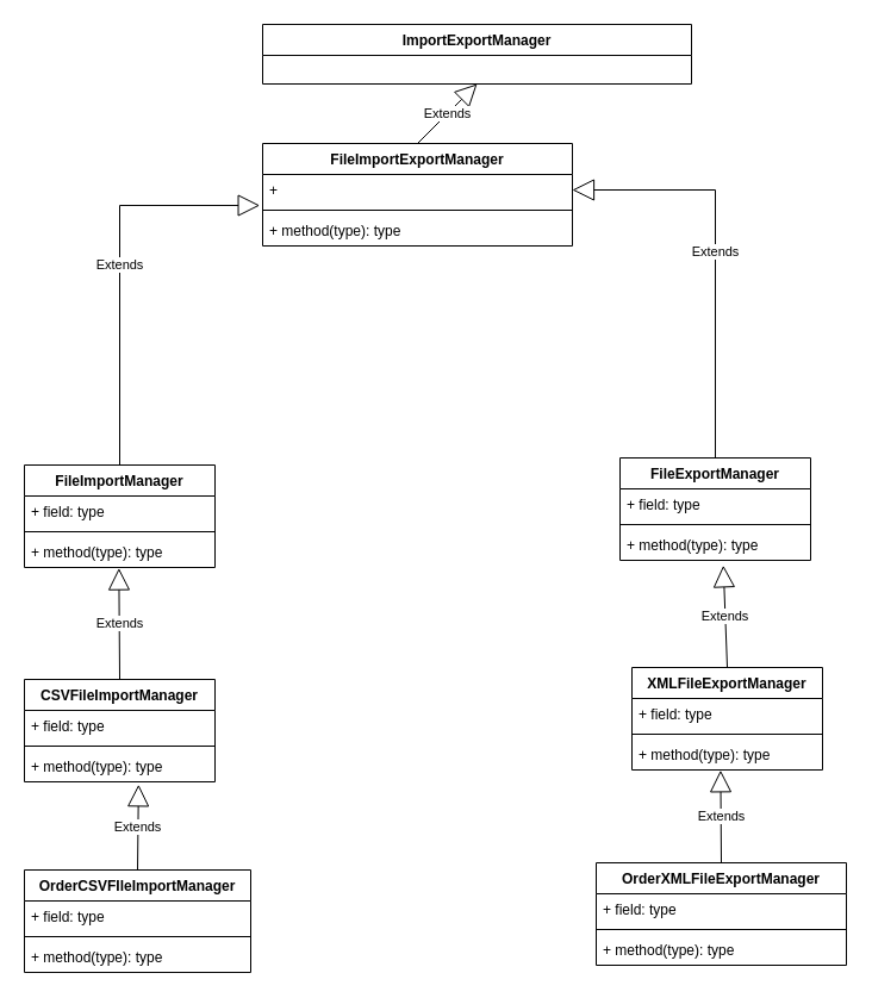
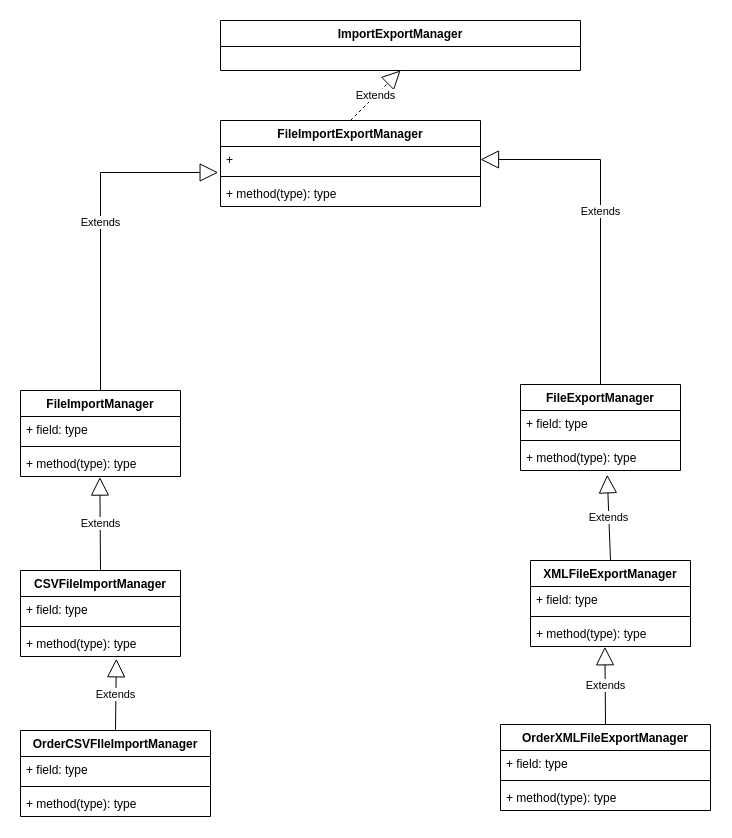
  <mxCell id="0" />
  <mxCell id="1" parent="0" />
  <mxCell id="2" value="FileImportExportManager" style="swimlane;fontStyle=1;align=center;verticalAlign=top;childLayout=stackLayout;horizontal=1;startSize=26;horizontalStack=0;resizeParent=1;resizeParentMax=0;resizeLast=0;collapsible=1;marginBottom=0;" vertex="1" parent="1"><mxGeometry x="220" y="120" width="260" height="86" as="geometry" /></mxCell>
  <mxCell id="3" value="+ " style="text;strokeColor=none;fillColor=none;align=left;verticalAlign=top;spacingLeft=4;spacingRight=4;overflow=hidden;rotatable=0;points=[[0,0.5],[1,0.5]];portConstraint=eastwest;" vertex="1" parent="2"><mxGeometry y="26" width="260" height="26" as="geometry" /></mxCell>
  <mxCell id="4" value="" style="line;strokeWidth=1;fillColor=none;align=left;verticalAlign=middle;spacingTop=-1;spacingLeft=3;spacingRight=3;rotatable=0;labelPosition=right;points=[];portConstraint=eastwest;" vertex="1" parent="2"><mxGeometry y="52" width="260" height="8" as="geometry" /></mxCell>
  <mxCell id="5" value="+ method(type): type" style="text;strokeColor=none;fillColor=none;align=left;verticalAlign=top;spacingLeft=4;spacingRight=4;overflow=hidden;rotatable=0;points=[[0,0.5],[1,0.5]];portConstraint=eastwest;" vertex="1" parent="2"><mxGeometry y="60" width="260" height="26" as="geometry" /></mxCell>
  <mxCell id="6" value="FileImportManager" style="swimlane;fontStyle=1;align=center;verticalAlign=top;childLayout=stackLayout;horizontal=1;startSize=26;horizontalStack=0;resizeParent=1;resizeParentMax=0;resizeLast=0;collapsible=1;marginBottom=0;" vertex="1" parent="1"><mxGeometry x="20" y="390" width="160" height="86" as="geometry" /></mxCell>
  <mxCell id="7" value="+ field: type" style="text;strokeColor=none;fillColor=none;align=left;verticalAlign=top;spacingLeft=4;spacingRight=4;overflow=hidden;rotatable=0;points=[[0,0.5],[1,0.5]];portConstraint=eastwest;" vertex="1" parent="6"><mxGeometry y="26" width="160" height="26" as="geometry" /></mxCell>
  <mxCell id="8" value="" style="line;strokeWidth=1;fillColor=none;align=left;verticalAlign=middle;spacingTop=-1;spacingLeft=3;spacingRight=3;rotatable=0;labelPosition=right;points=[];portConstraint=eastwest;" vertex="1" parent="6"><mxGeometry y="52" width="160" height="8" as="geometry" /></mxCell>
  <mxCell id="9" value="+ method(type): type" style="text;strokeColor=none;fillColor=none;align=left;verticalAlign=top;spacingLeft=4;spacingRight=4;overflow=hidden;rotatable=0;points=[[0,0.5],[1,0.5]];portConstraint=eastwest;" vertex="1" parent="6"><mxGeometry y="60" width="160" height="26" as="geometry" /></mxCell>
  <mxCell id="10" value="CSVFileImportManager" style="swimlane;fontStyle=1;align=center;verticalAlign=top;childLayout=stackLayout;horizontal=1;startSize=26;horizontalStack=0;resizeParent=1;resizeParentMax=0;resizeLast=0;collapsible=1;marginBottom=0;" vertex="1" parent="1"><mxGeometry x="20" y="570" width="160" height="86" as="geometry" /></mxCell>
  <mxCell id="11" value="+ field: type" style="text;strokeColor=none;fillColor=none;align=left;verticalAlign=top;spacingLeft=4;spacingRight=4;overflow=hidden;rotatable=0;points=[[0,0.5],[1,0.5]];portConstraint=eastwest;" vertex="1" parent="10"><mxGeometry y="26" width="160" height="26" as="geometry" /></mxCell>
  <mxCell id="12" value="" style="line;strokeWidth=1;fillColor=none;align=left;verticalAlign=middle;spacingTop=-1;spacingLeft=3;spacingRight=3;rotatable=0;labelPosition=right;points=[];portConstraint=eastwest;" vertex="1" parent="10"><mxGeometry y="52" width="160" height="8" as="geometry" /></mxCell>
  <mxCell id="13" value="+ method(type): type" style="text;strokeColor=none;fillColor=none;align=left;verticalAlign=top;spacingLeft=4;spacingRight=4;overflow=hidden;rotatable=0;points=[[0,0.5],[1,0.5]];portConstraint=eastwest;" vertex="1" parent="10"><mxGeometry y="60" width="160" height="26" as="geometry" /></mxCell>
  <mxCell id="14" value="FileExportManager" style="swimlane;fontStyle=1;align=center;verticalAlign=top;childLayout=stackLayout;horizontal=1;startSize=26;horizontalStack=0;resizeParent=1;resizeParentMax=0;resizeLast=0;collapsible=1;marginBottom=0;" vertex="1" parent="1"><mxGeometry x="520" y="384" width="160" height="86" as="geometry" /></mxCell>
  <mxCell id="15" value="+ field: type" style="text;strokeColor=none;fillColor=none;align=left;verticalAlign=top;spacingLeft=4;spacingRight=4;overflow=hidden;rotatable=0;points=[[0,0.5],[1,0.5]];portConstraint=eastwest;" vertex="1" parent="14"><mxGeometry y="26" width="160" height="26" as="geometry" /></mxCell>
  <mxCell id="16" value="" style="line;strokeWidth=1;fillColor=none;align=left;verticalAlign=middle;spacingTop=-1;spacingLeft=3;spacingRight=3;rotatable=0;labelPosition=right;points=[];portConstraint=eastwest;" vertex="1" parent="14"><mxGeometry y="52" width="160" height="8" as="geometry" /></mxCell>
  <mxCell id="17" value="+ method(type): type" style="text;strokeColor=none;fillColor=none;align=left;verticalAlign=top;spacingLeft=4;spacingRight=4;overflow=hidden;rotatable=0;points=[[0,0.5],[1,0.5]];portConstraint=eastwest;" vertex="1" parent="14"><mxGeometry y="60" width="160" height="26" as="geometry" /></mxCell>
  <mxCell id="18" value="XMLFileExportManager" style="swimlane;fontStyle=1;align=center;verticalAlign=top;childLayout=stackLayout;horizontal=1;startSize=26;horizontalStack=0;resizeParent=1;resizeParentMax=0;resizeLast=0;collapsible=1;marginBottom=0;" vertex="1" parent="1"><mxGeometry x="530" y="560" width="160" height="86" as="geometry" /></mxCell>
  <mxCell id="19" value="+ field: type" style="text;strokeColor=none;fillColor=none;align=left;verticalAlign=top;spacingLeft=4;spacingRight=4;overflow=hidden;rotatable=0;points=[[0,0.5],[1,0.5]];portConstraint=eastwest;" vertex="1" parent="18"><mxGeometry y="26" width="160" height="26" as="geometry" /></mxCell>
  <mxCell id="20" value="" style="line;strokeWidth=1;fillColor=none;align=left;verticalAlign=middle;spacingTop=-1;spacingLeft=3;spacingRight=3;rotatable=0;labelPosition=right;points=[];portConstraint=eastwest;" vertex="1" parent="18"><mxGeometry y="52" width="160" height="8" as="geometry" /></mxCell>
  <mxCell id="21" value="+ method(type): type" style="text;strokeColor=none;fillColor=none;align=left;verticalAlign=top;spacingLeft=4;spacingRight=4;overflow=hidden;rotatable=0;points=[[0,0.5],[1,0.5]];portConstraint=eastwest;" vertex="1" parent="18"><mxGeometry y="60" width="160" height="26" as="geometry" /></mxCell>
  <mxCell id="22" value="ImportExportManager" style="swimlane;fontStyle=1;align=center;verticalAlign=top;childLayout=stackLayout;horizontal=1;startSize=26;horizontalStack=0;resizeParent=1;resizeParentMax=0;resizeLast=0;collapsible=1;marginBottom=0;" vertex="1" parent="1"><mxGeometry x="220" y="20" width="360" height="50" as="geometry" /></mxCell>
  <mxCell id="23" value="Extends" style="endArrow=block;endSize=16;endFill=0;html=1;rounded=0;exitX=0.5;exitY=0;exitDx=0;exitDy=0;entryX=-0.009;entryY=1;entryDx=0;entryDy=0;entryPerimeter=0;" edge="1" parent="1" source="6" target="3"><mxGeometry width="160" relative="1" as="geometry"><mxPoint x="150" y="310" as="sourcePoint" /><mxPoint x="240" y="260" as="targetPoint" /><Array as="points"><mxPoint x="100" y="172" /></Array></mxGeometry></mxCell>
  <mxCell id="24" value="Extends" style="endArrow=block;endSize=16;endFill=0;html=1;rounded=0;exitX=0.5;exitY=0;exitDx=0;exitDy=0;entryX=1;entryY=0.5;entryDx=0;entryDy=0;" edge="1" parent="1" source="14" target="3"><mxGeometry width="160" relative="1" as="geometry"><mxPoint x="570" y="290" as="sourcePoint" /><mxPoint x="340" y="210" as="targetPoint" /><Array as="points"><mxPoint x="600" y="159" /></Array></mxGeometry></mxCell>
  <mxCell id="25" value="Extends" style="endArrow=block;endSize=16;endFill=0;html=1;rounded=0;exitX=0.5;exitY=0;exitDx=0;exitDy=0;entryX=0.496;entryY=1.022;entryDx=0;entryDy=0;entryPerimeter=0;" edge="1" parent="1" source="10" target="9"><mxGeometry width="160" relative="1" as="geometry"><mxPoint x="300" y="570" as="sourcePoint" /><mxPoint x="460" y="570" as="targetPoint" /></mxGeometry></mxCell>
  <mxCell id="26" value="Extends" style="endArrow=block;endSize=16;endFill=0;html=1;rounded=0;exitX=0.5;exitY=0;exitDx=0;exitDy=0;entryX=0.542;entryY=1.165;entryDx=0;entryDy=0;entryPerimeter=0;" edge="1" parent="1" source="18" target="17"><mxGeometry width="160" relative="1" as="geometry"><mxPoint x="630" y="510" as="sourcePoint" /><mxPoint x="790" y="510" as="targetPoint" /></mxGeometry></mxCell>
  <mxCell id="27" value="OrderCSVFIleImportManager" style="swimlane;fontStyle=1;align=center;verticalAlign=top;childLayout=stackLayout;horizontal=1;startSize=26;horizontalStack=0;resizeParent=1;resizeParentMax=0;resizeLast=0;collapsible=1;marginBottom=0;" vertex="1" parent="1"><mxGeometry x="20" y="730" width="190" height="86" as="geometry" /></mxCell>
  <mxCell id="28" value="+ field: type" style="text;strokeColor=none;fillColor=none;align=left;verticalAlign=top;spacingLeft=4;spacingRight=4;overflow=hidden;rotatable=0;points=[[0,0.5],[1,0.5]];portConstraint=eastwest;" vertex="1" parent="27"><mxGeometry y="26" width="190" height="26" as="geometry" /></mxCell>
  <mxCell id="29" value="" style="line;strokeWidth=1;fillColor=none;align=left;verticalAlign=middle;spacingTop=-1;spacingLeft=3;spacingRight=3;rotatable=0;labelPosition=right;points=[];portConstraint=eastwest;" vertex="1" parent="27"><mxGeometry y="52" width="190" height="8" as="geometry" /></mxCell>
  <mxCell id="30" value="+ method(type): type" style="text;strokeColor=none;fillColor=none;align=left;verticalAlign=top;spacingLeft=4;spacingRight=4;overflow=hidden;rotatable=0;points=[[0,0.5],[1,0.5]];portConstraint=eastwest;" vertex="1" parent="27"><mxGeometry y="60" width="190" height="26" as="geometry" /></mxCell>
  <mxCell id="31" value="OrderXMLFileExportManager" style="swimlane;fontStyle=1;align=center;verticalAlign=top;childLayout=stackLayout;horizontal=1;startSize=26;horizontalStack=0;resizeParent=1;resizeParentMax=0;resizeLast=0;collapsible=1;marginBottom=0;" vertex="1" parent="1"><mxGeometry x="500" y="724" width="210" height="86" as="geometry" /></mxCell>
  <mxCell id="32" value="+ field: type" style="text;strokeColor=none;fillColor=none;align=left;verticalAlign=top;spacingLeft=4;spacingRight=4;overflow=hidden;rotatable=0;points=[[0,0.5],[1,0.5]];portConstraint=eastwest;" vertex="1" parent="31"><mxGeometry y="26" width="210" height="26" as="geometry" /></mxCell>
  <mxCell id="33" value="" style="line;strokeWidth=1;fillColor=none;align=left;verticalAlign=middle;spacingTop=-1;spacingLeft=3;spacingRight=3;rotatable=0;labelPosition=right;points=[];portConstraint=eastwest;" vertex="1" parent="31"><mxGeometry y="52" width="210" height="8" as="geometry" /></mxCell>
  <mxCell id="34" value="+ method(type): type" style="text;strokeColor=none;fillColor=none;align=left;verticalAlign=top;spacingLeft=4;spacingRight=4;overflow=hidden;rotatable=0;points=[[0,0.5],[1,0.5]];portConstraint=eastwest;" vertex="1" parent="31"><mxGeometry y="60" width="210" height="26" as="geometry" /></mxCell>
- <mxCell id="35" value="Extends" style="endArrow=block;endSize=16;endFill=0;html=1;rounded=0;entryX=0.5;entryY=1;entryDx=0;entryDy=0;exitX=0.5;exitY=0;exitDx=0;exitDy=0;" edge="1" parent="1" source="2" target="22"><mxGeometry width="160" relative="1" as="geometry"><mxPoint x="50" y="130" as="sourcePoint" /><mxPoint x="210" y="130" as="targetPoint" /></mxGeometry></mxCell>
+ <mxCell id="35" value="Extends" style="endArrow=block;endSize=16;endFill=0;html=1;rounded=0;entryX=0.5;entryY=1;entryDx=0;entryDy=0;exitX=0.5;exitY=0;exitDx=0;exitDy=0;dashed=1;" edge="1" parent="1" source="2" target="22"><mxGeometry width="160" relative="1" as="geometry"><mxPoint x="50" y="130" as="sourcePoint" /><mxPoint x="210" y="130" as="targetPoint" /></mxGeometry></mxCell>
  <mxCell id="36" value="Extends" style="endArrow=block;endSize=16;endFill=0;html=1;rounded=0;exitX=0.5;exitY=0;exitDx=0;exitDy=0;entryX=0.599;entryY=1.088;entryDx=0;entryDy=0;entryPerimeter=0;" edge="1" parent="1" source="27" target="13"><mxGeometry width="160" relative="1" as="geometry"><mxPoint x="260" y="700" as="sourcePoint" /><mxPoint x="420" y="700" as="targetPoint" /></mxGeometry></mxCell>
  <mxCell id="37" value="Extends" style="endArrow=block;endSize=16;endFill=0;html=1;rounded=0;exitX=0.5;exitY=0;exitDx=0;exitDy=0;entryX=0.465;entryY=1.011;entryDx=0;entryDy=0;entryPerimeter=0;" edge="1" parent="1" source="31" target="21"><mxGeometry width="160" relative="1" as="geometry"><mxPoint x="710" y="700" as="sourcePoint" /><mxPoint x="870" y="700" as="targetPoint" /></mxGeometry></mxCell>
